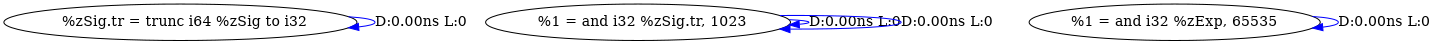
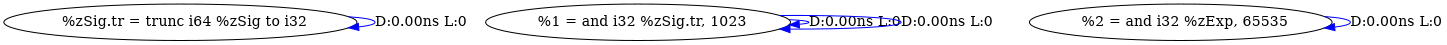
  digraph {
    edge [color=blue]
    n1 [label="  %zSig.tr = trunc i64 %zSig to i32"]
    n2 [label="  %1 = and i32 %zSig.tr, 1023"]
-   n3 [label="%1 = and i32 %zExp, 65535"]
+   n3 [label="  %2 = and i32 %zExp, 65535"]
    n1 -> n1 [label="D:0.00ns L:0"]
    n2 -> n2 [label="D:0.00ns L:0"]
    n2 -> n2 [label="D:0.00ns L:0"]
    n3 -> n3 [label="D:0.00ns L:0"]
  }
